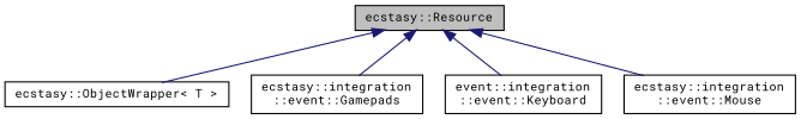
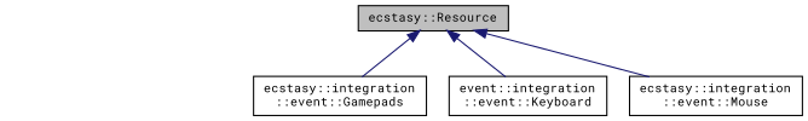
  digraph {
    fontname="Roboto Mono"
    rankdir=TB
    node [color=black fillcolor=white fontname="Roboto Mono" fontsize=10 shape=record style=filled]
    edge [color=midnightblue dir=back fontname="Roboto Mono" fontsize=10 labelfontname=Helvetica labelfontsize=10 style=solid]
    n1 [fillcolor=grey75 fontcolor=black height=0.2 label="ecstasy::Resource" width=0.4]
-   n2 [height=0.2 label="ecstasy::ObjectWrapper\< T \>" width=0.4]
    n3 [height=0.2 label="ecstasy::integration\l::event::Gamepads" width=0.4]
    n4 [height=0.2 label="event::integration\l::event::Keyboard" width=0.4]
    n5 [height=0.2 label="ecstasy::integration\l::event::Mouse" width=0.4]
-   n1 -> n2
    n1 -> n3
    n1 -> n4
    n1 -> n5
  }
